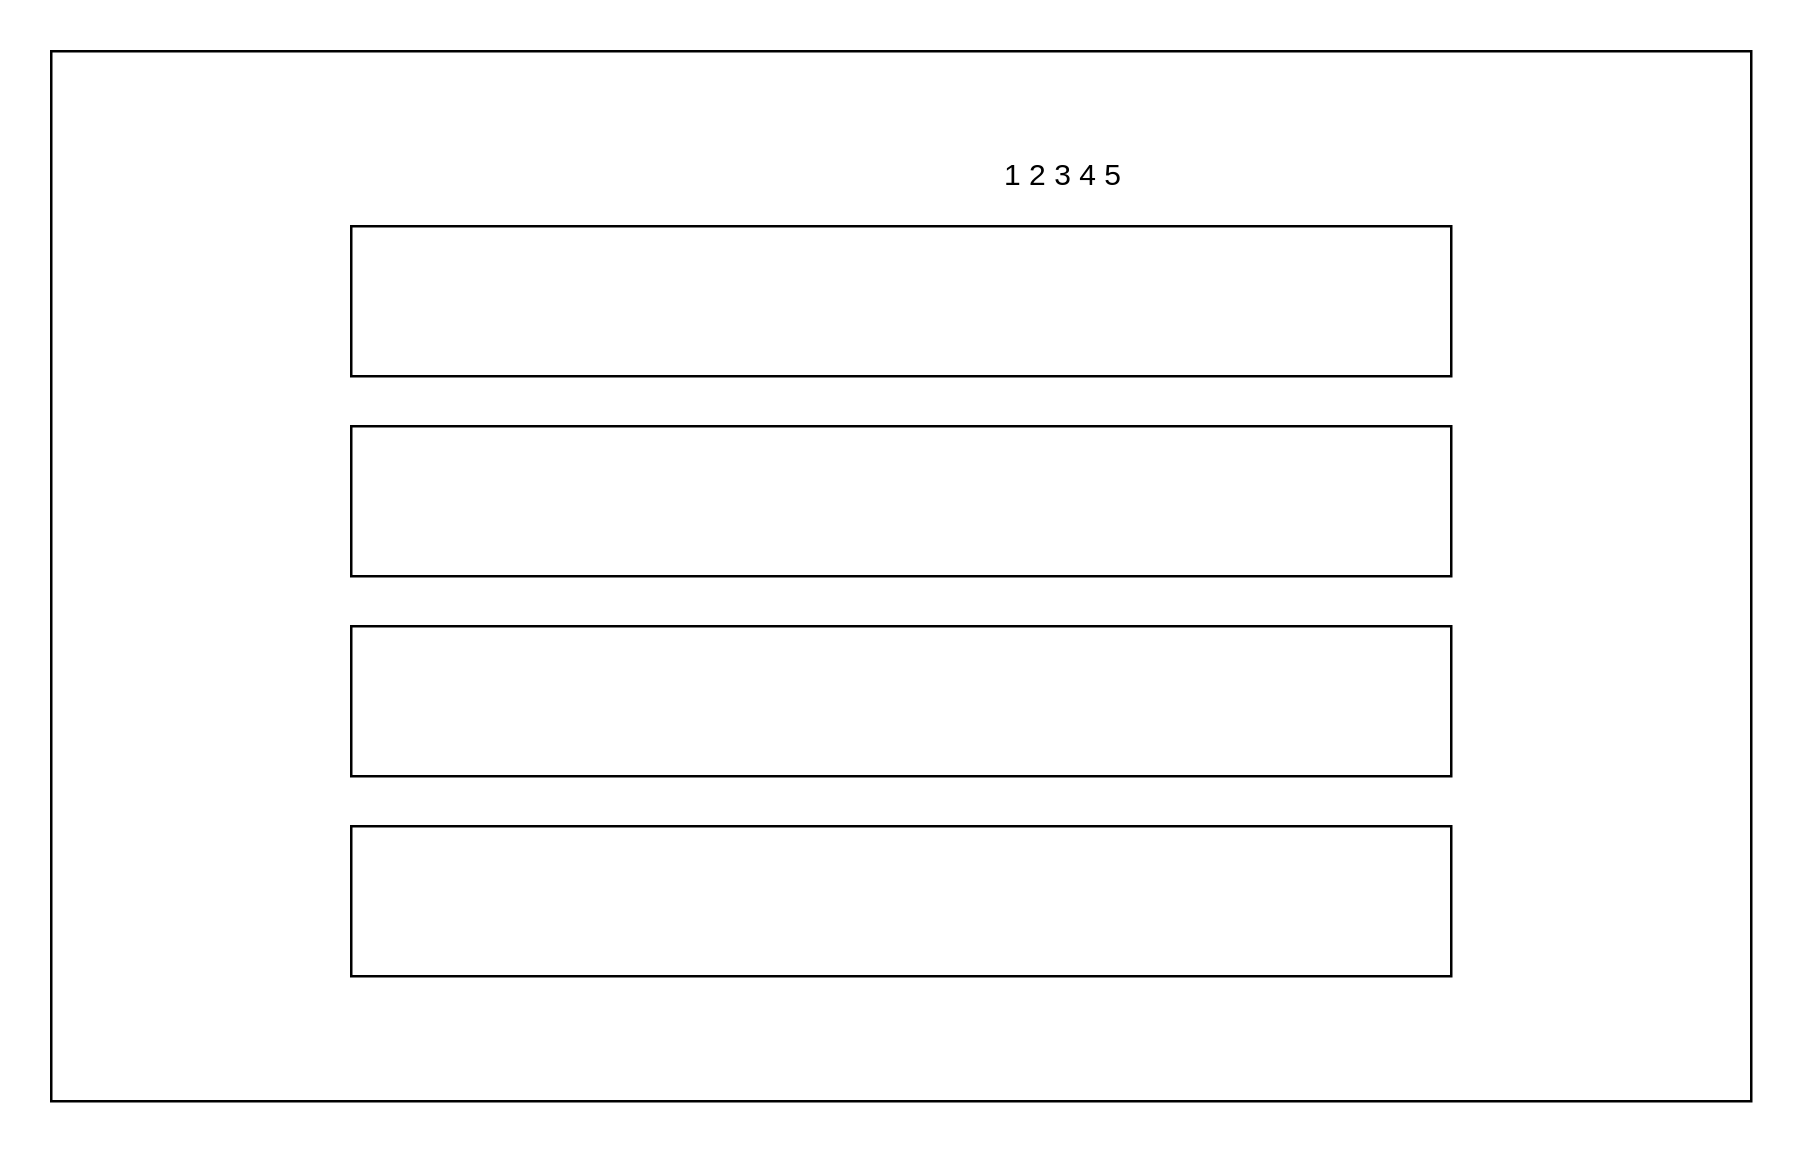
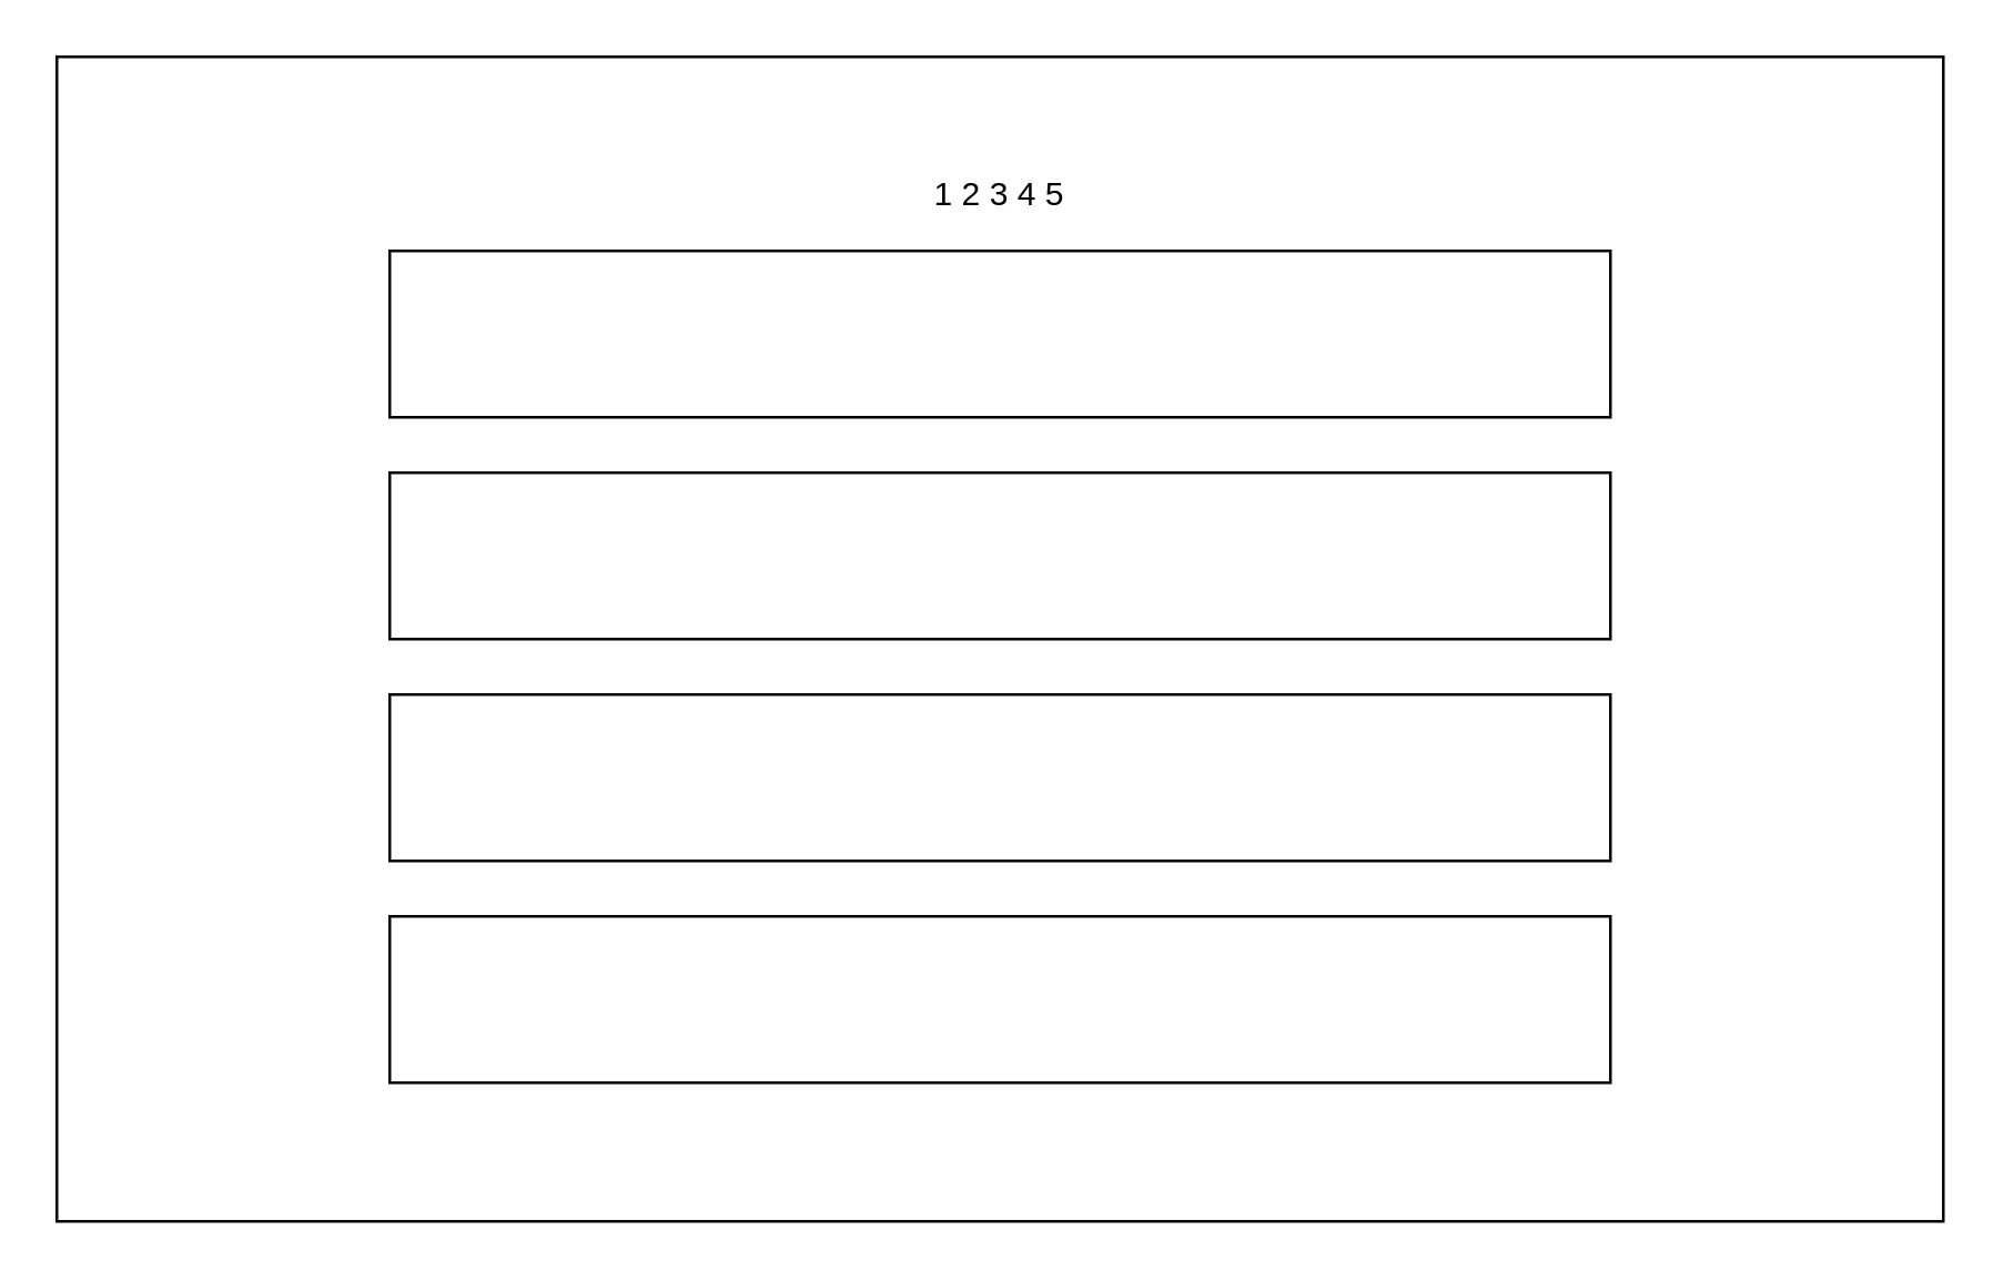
  <mxCell id="0" />
  <mxCell id="1" parent="0" />
  <mxCell id="2" value="" style="rounded=0;whiteSpace=wrap;html=1;" parent="1" vertex="1"><mxGeometry x="20" y="20" width="680" height="420" as="geometry" /></mxCell>
  <mxCell id="3" value="" style="rounded=0;whiteSpace=wrap;html=1;" parent="1" vertex="1"><mxGeometry x="140" y="90" width="440" height="60" as="geometry" /></mxCell>
- <mxCell id="4" value="1 2 3 4 5" style="text;html=1;strokeColor=none;fillColor=none;align=center;verticalAlign=middle;whiteSpace=wrap;rounded=0;" parent="1" vertex="1"><mxGeometry x="395" y="60" width="60" height="20" as="geometry" /></mxCell>
+ <mxCell id="4" value="1 2 3 4 5" style="text;html=1;strokeColor=none;fillColor=none;align=center;verticalAlign=middle;whiteSpace=wrap;rounded=0;" parent="1" vertex="1"><mxGeometry x="330" y="60" width="60" height="20" as="geometry" /></mxCell>
  <mxCell id="5" value="" style="rounded=0;whiteSpace=wrap;html=1;" vertex="1" parent="1"><mxGeometry x="140" y="170" width="440" height="60" as="geometry" /></mxCell>
  <mxCell id="6" value="" style="rounded=0;whiteSpace=wrap;html=1;" vertex="1" parent="1"><mxGeometry x="140" y="250" width="440" height="60" as="geometry" /></mxCell>
  <mxCell id="7" value="" style="rounded=0;whiteSpace=wrap;html=1;" vertex="1" parent="1"><mxGeometry x="140" y="330" width="440" height="60" as="geometry" /></mxCell>
